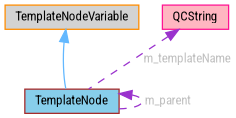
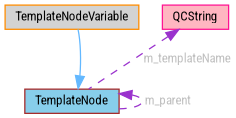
  digraph {
    fontname="Roboto Condensed"
    node [fontname="Roboto Condensed" fontsize=10 shape=box style=filled]
    edge [color=darkorchid3 dir=back fontname="Roboto Condensed" fontsize=10 labelfontname=Helvetica labelfontsize=10 style=dashed fontcolor=grey]
    n1 [color=darkorange fillcolor=lightgrey fontcolor=black height=0.2 label=TemplateNodeVariable width=0.4]
    n2 [color=brown fillcolor=skyblue height=0.2 label=TemplateNode width=0.4]
    n3 [color=deeppink fillcolor=lightpink height=0.2 label=QCString width=0.4]
-   n1 -> n2 [color=steelblue1 style=solid fontcolor=""]
+   n2 -> n1 [color=steelblue1 style=solid fontcolor=""]
    n2 -> n2 [label=" m_parent"]
    n3 -> n2 [label=" m_templateName"]
  }
